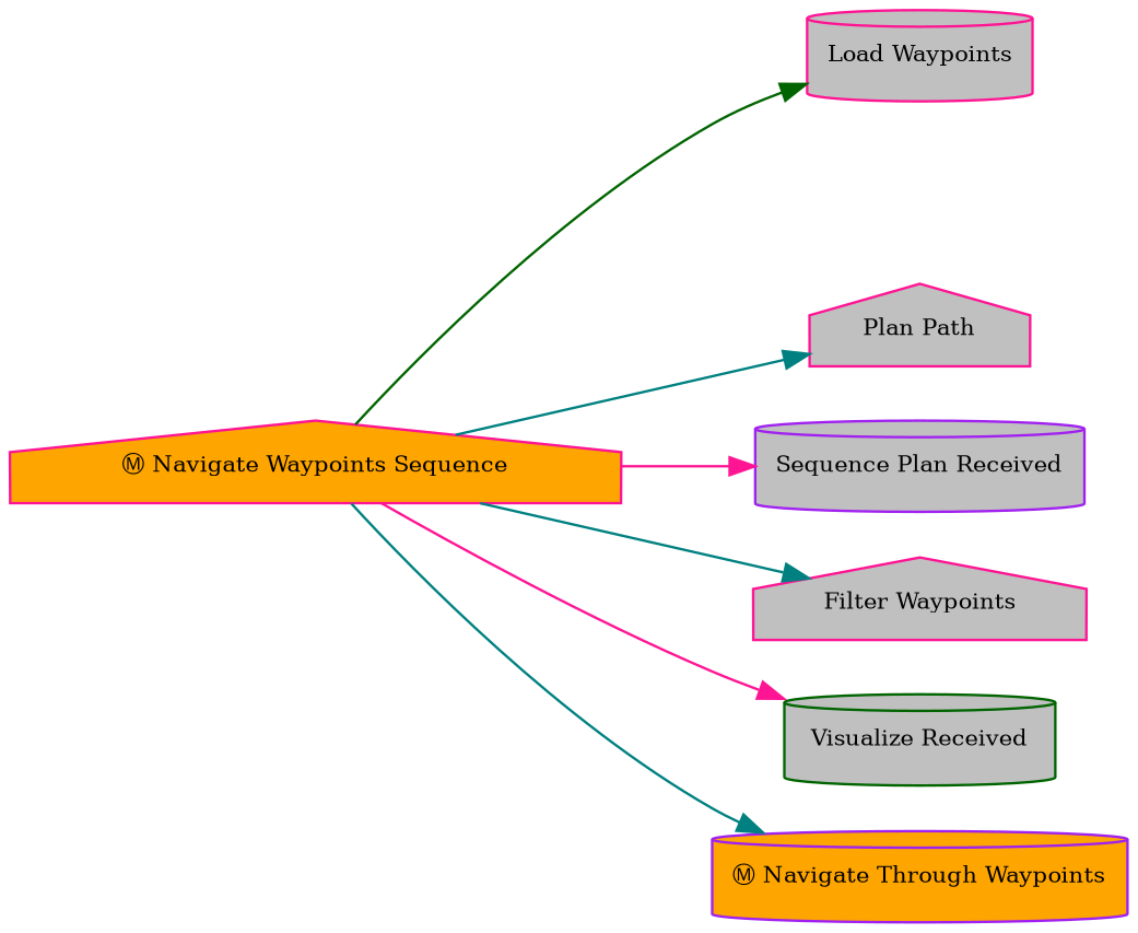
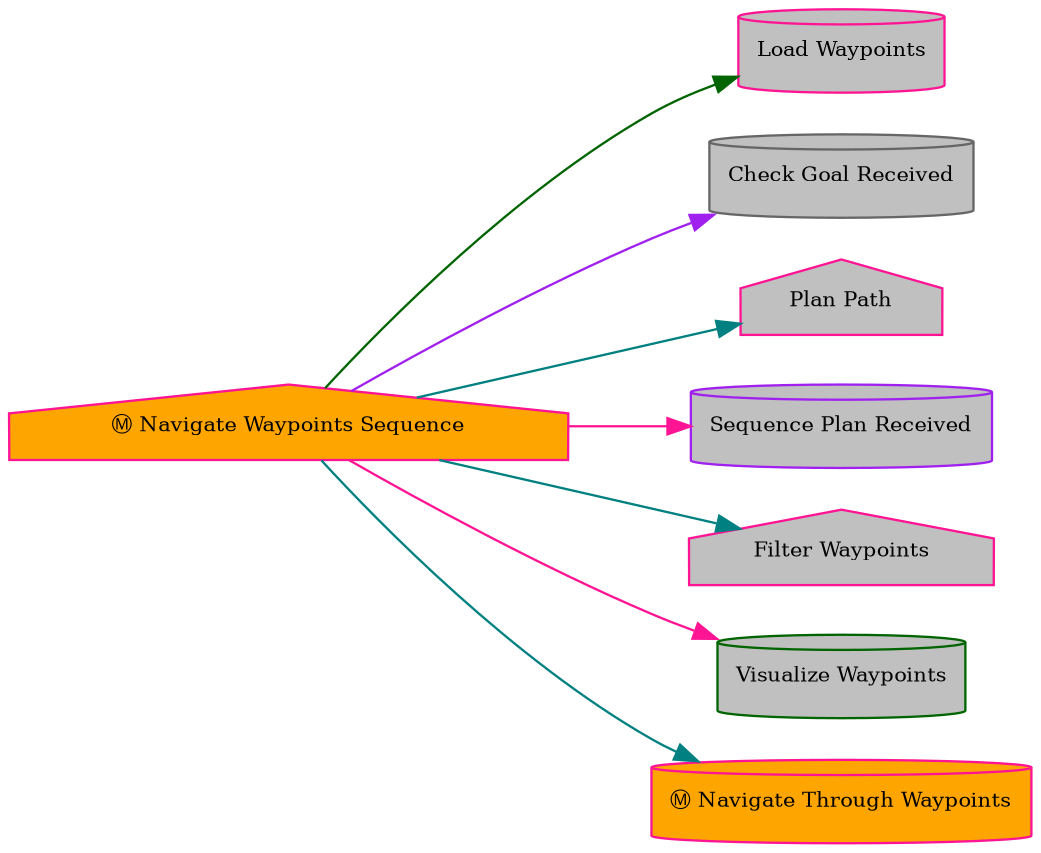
  digraph {
    fontname="times-roman"
    ordering=out
    rankdir=LR
    node [color=deeppink fillcolor=gray fontcolor=black fontname="times-roman" fontsize=9 shape=cylinder style=filled]
    edge [color=teal fontname="times-roman"]
    n1 [fillcolor=orange label="Ⓜ Navigate Waypoints Sequence" shape=house]
    n2 [label="Load Waypoints"]
+   n3 [color=gray40 label="Check Goal Received"]
    n4 [label="Plan Path" shape=house]
    n5 [color=purple label="Sequence Plan Received"]
    n6 [label="Filter Waypoints" shape=house]
-   n7 [color=darkgreen label="Visualize Received"]
-   n8 [color=purple fillcolor=orange label="Ⓜ Navigate Through Waypoints"]
+   n7 [color=darkgreen label="Visualize Waypoints"]
+   n8 [fillcolor=orange label="Ⓜ Navigate Through Waypoints"]
    n1 -> n2 [color=darkgreen]
+   n1 -> n3 [color=purple]
    n1 -> n4
    n1 -> n5 [color=deeppink]
    n1 -> n6
    n1 -> n7 [color=deeppink]
    n1 -> n8
  }
